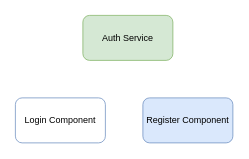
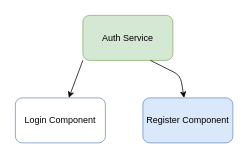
  <mxCell id="0" />
  <mxCell id="1" parent="0" />
  <mxCell id="2" value="Login Component" style="rounded=1;whiteSpace=wrap;html=1;fillColor=#ffffff;strokeColor=#6c8ebf;" vertex="1" parent="1"><mxGeometry x="20" y="130" width="120" height="60" as="geometry" /></mxCell>
  <mxCell id="3" value="Register Component" style="rounded=1;whiteSpace=wrap;html=1;fillColor=#dae8fc;strokeColor=#6c8ebf;" vertex="1" parent="1"><mxGeometry x="190" y="130" width="120" height="60" as="geometry" /></mxCell>
  <mxCell id="4" value="Auth Service" style="rounded=1;whiteSpace=wrap;html=1;fillColor=#d5e8d4;strokeColor=#82b366;" vertex="1" parent="1"><mxGeometry x="110" y="20" width="120" height="60" as="geometry" /></mxCell>
+ <mxCell id="5" value="" style="endArrow=classic;html=1;exitX=0;exitY=1;exitDx=0;exitDy=0;" edge="1" parent="1" source="4" target="2"><mxGeometry width="50" height="50" relative="1" as="geometry"><mxPoint x="50" y="50" as="sourcePoint" /><mxPoint x="100" y="0" as="targetPoint" /></mxGeometry></mxCell>
+ <mxCell id="6" value="" style="endArrow=classic;html=1;exitX=0.75;exitY=1;exitDx=0;exitDy=0;" edge="1" parent="1" source="4" target="3"><mxGeometry width="50" height="50" relative="1" as="geometry"><mxPoint x="244" y="100" as="sourcePoint" /><mxPoint x="294" y="50" as="targetPoint" /><Array as="points"><mxPoint x="240" y="100" /></Array></mxGeometry></mxCell>
